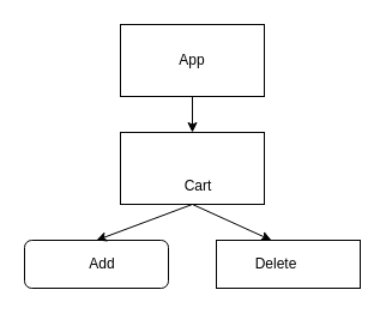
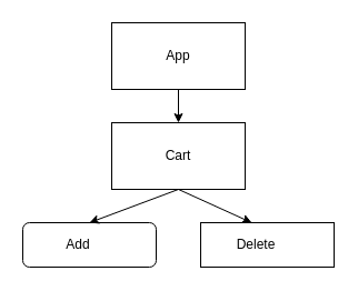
  <mxCell id="0" />
  <mxCell id="1" parent="0" />
  <mxCell id="2" value="" style="rounded=0;whiteSpace=wrap;html=1;" vertex="1" parent="1"><mxGeometry x="100" y="110" width="120" height="60" as="geometry" /></mxCell>
- <mxCell id="3" value="Cart" style="text;html=1;strokeColor=none;fillColor=none;align=center;verticalAlign=middle;whiteSpace=wrap;rounded=0;" vertex="1" parent="1"><mxGeometry x="115" y="145" width="100" height="20" as="geometry" /></mxCell>
+ <mxCell id="3" value="Cart" style="text;html=1;strokeColor=none;fillColor=none;align=center;verticalAlign=middle;whiteSpace=wrap;rounded=0;" vertex="1" parent="1"><mxGeometry x="110" y="130" width="100" height="20" as="geometry" /></mxCell>
  <mxCell id="4" value="" style="rounded=1;whiteSpace=wrap;html=1;" vertex="1" parent="1"><mxGeometry x="20" y="200" width="120" height="40" as="geometry" /></mxCell>
  <mxCell id="5" value="" style="endArrow=classic;html=1;exitX=0.5;exitY=1;exitDx=0;exitDy=0;entryX=0.5;entryY=0;entryDx=0;entryDy=0;" edge="1" parent="1" source="2" target="4"><mxGeometry width="50" height="50" relative="1" as="geometry"><mxPoint x="330" y="320" as="sourcePoint" /><mxPoint x="380" y="270" as="targetPoint" /></mxGeometry></mxCell>
  <mxCell id="6" value="Text" style="text;html=1;strokeColor=none;fillColor=none;align=center;verticalAlign=middle;whiteSpace=wrap;rounded=0;" vertex="1" parent="1"><mxGeometry x="220" y="210" width="40" height="20" as="geometry" /></mxCell>
  <mxCell id="7" value="" style="rounded=0;whiteSpace=wrap;html=1;" vertex="1" parent="1"><mxGeometry x="180" y="200" width="120" height="40" as="geometry" /></mxCell>
  <mxCell id="8" value="" style="endArrow=classic;html=1;entryX=0.383;entryY=0;entryDx=0;entryDy=0;entryPerimeter=0;" edge="1" parent="1" target="7"><mxGeometry width="50" height="50" relative="1" as="geometry"><mxPoint x="160" y="170" as="sourcePoint" /><mxPoint x="380" y="270" as="targetPoint" /></mxGeometry></mxCell>
- <mxCell id="9" value="Add" style="text;html=1;strokeColor=none;fillColor=none;align=center;verticalAlign=middle;whiteSpace=wrap;rounded=0;" vertex="1" parent="1"><mxGeometry x="65" y="210" width="40" height="20" as="geometry" /></mxCell>
+ <mxCell id="9" value="Add" style="text;html=1;strokeColor=none;fillColor=none;align=center;verticalAlign=middle;whiteSpace=wrap;rounded=0;" vertex="1" parent="1"><mxGeometry x="50" y="210" width="40" height="20" as="geometry" /></mxCell>
  <mxCell id="10" value="Delete" style="text;html=1;strokeColor=none;fillColor=none;align=center;verticalAlign=middle;whiteSpace=wrap;rounded=0;" vertex="1" parent="1"><mxGeometry x="210" y="210" width="40" height="20" as="geometry" /></mxCell>
  <mxCell id="11" value="" style="rounded=0;whiteSpace=wrap;html=1;" vertex="1" parent="1"><mxGeometry x="100" y="20" width="120" height="60" as="geometry" /></mxCell>
  <mxCell id="12" value="" style="endArrow=classic;html=1;exitX=0.5;exitY=1;exitDx=0;exitDy=0;entryX=0.5;entryY=0;entryDx=0;entryDy=0;" edge="1" parent="1" source="11" target="2"><mxGeometry width="50" height="50" relative="1" as="geometry"><mxPoint x="330" y="290" as="sourcePoint" /><mxPoint x="380" y="240" as="targetPoint" /></mxGeometry></mxCell>
  <mxCell id="13" value="App" style="text;html=1;strokeColor=none;fillColor=none;align=center;verticalAlign=middle;whiteSpace=wrap;rounded=0;" vertex="1" parent="1"><mxGeometry x="140" width="40" height="20" as="geometry" y="40" /></mxCell>
